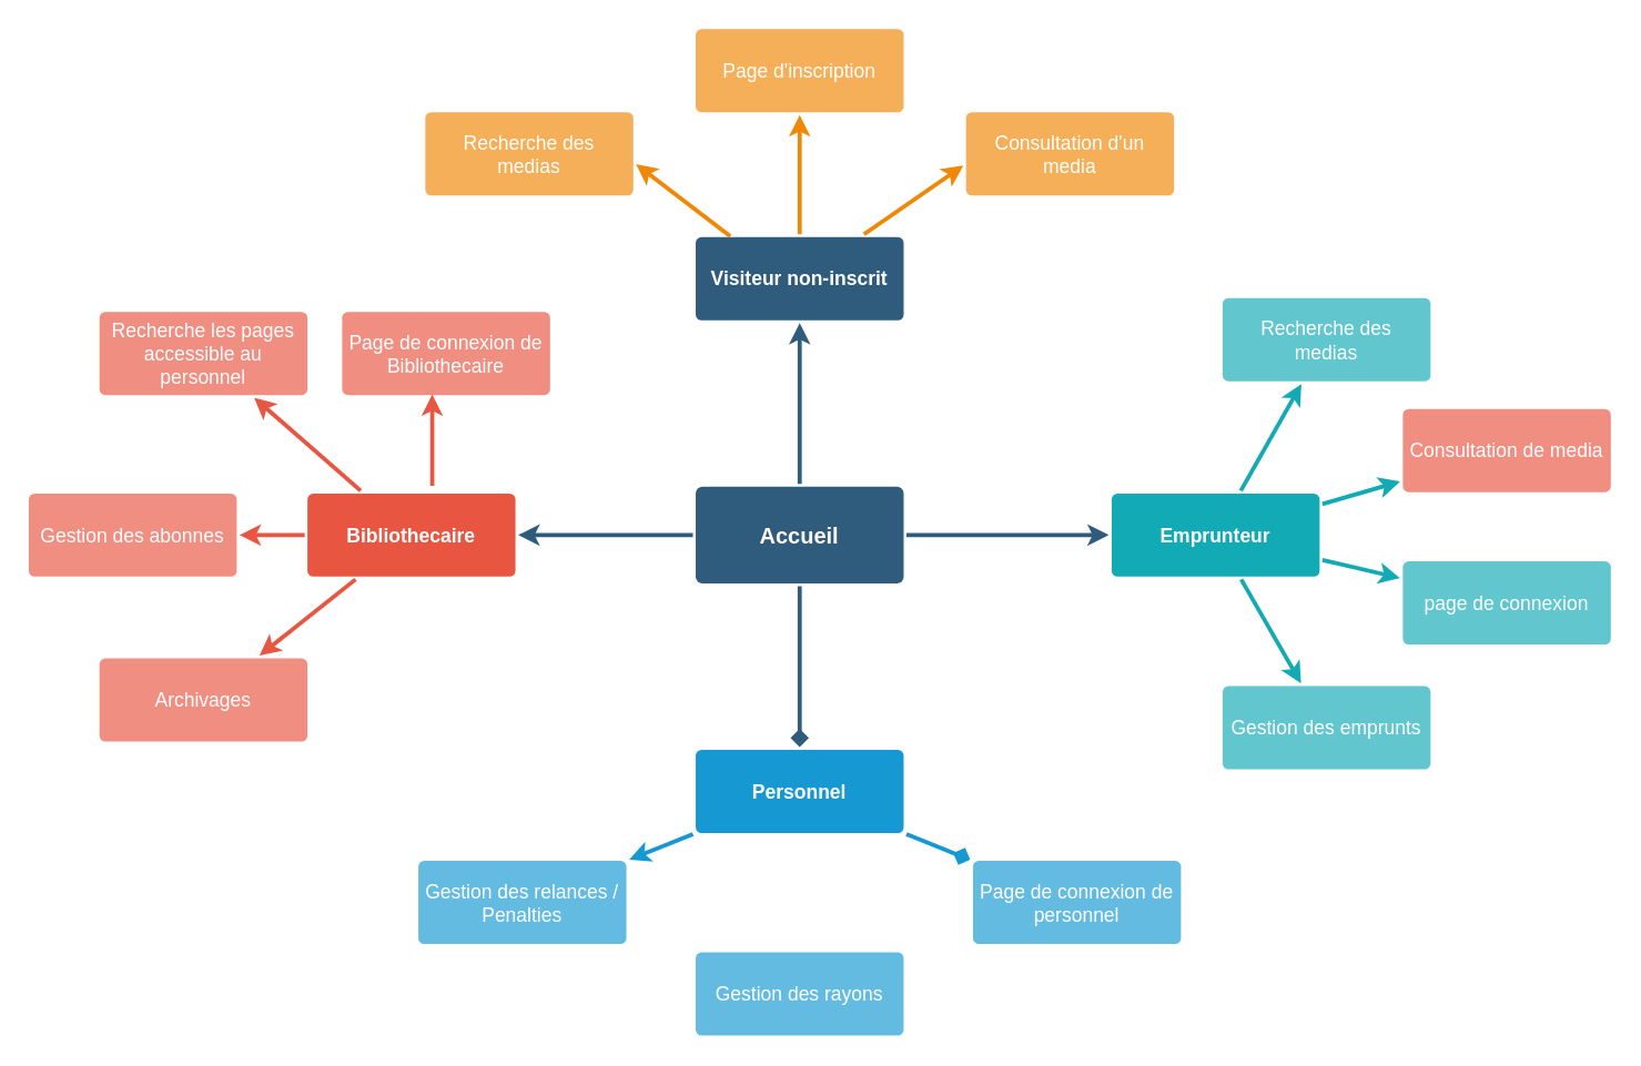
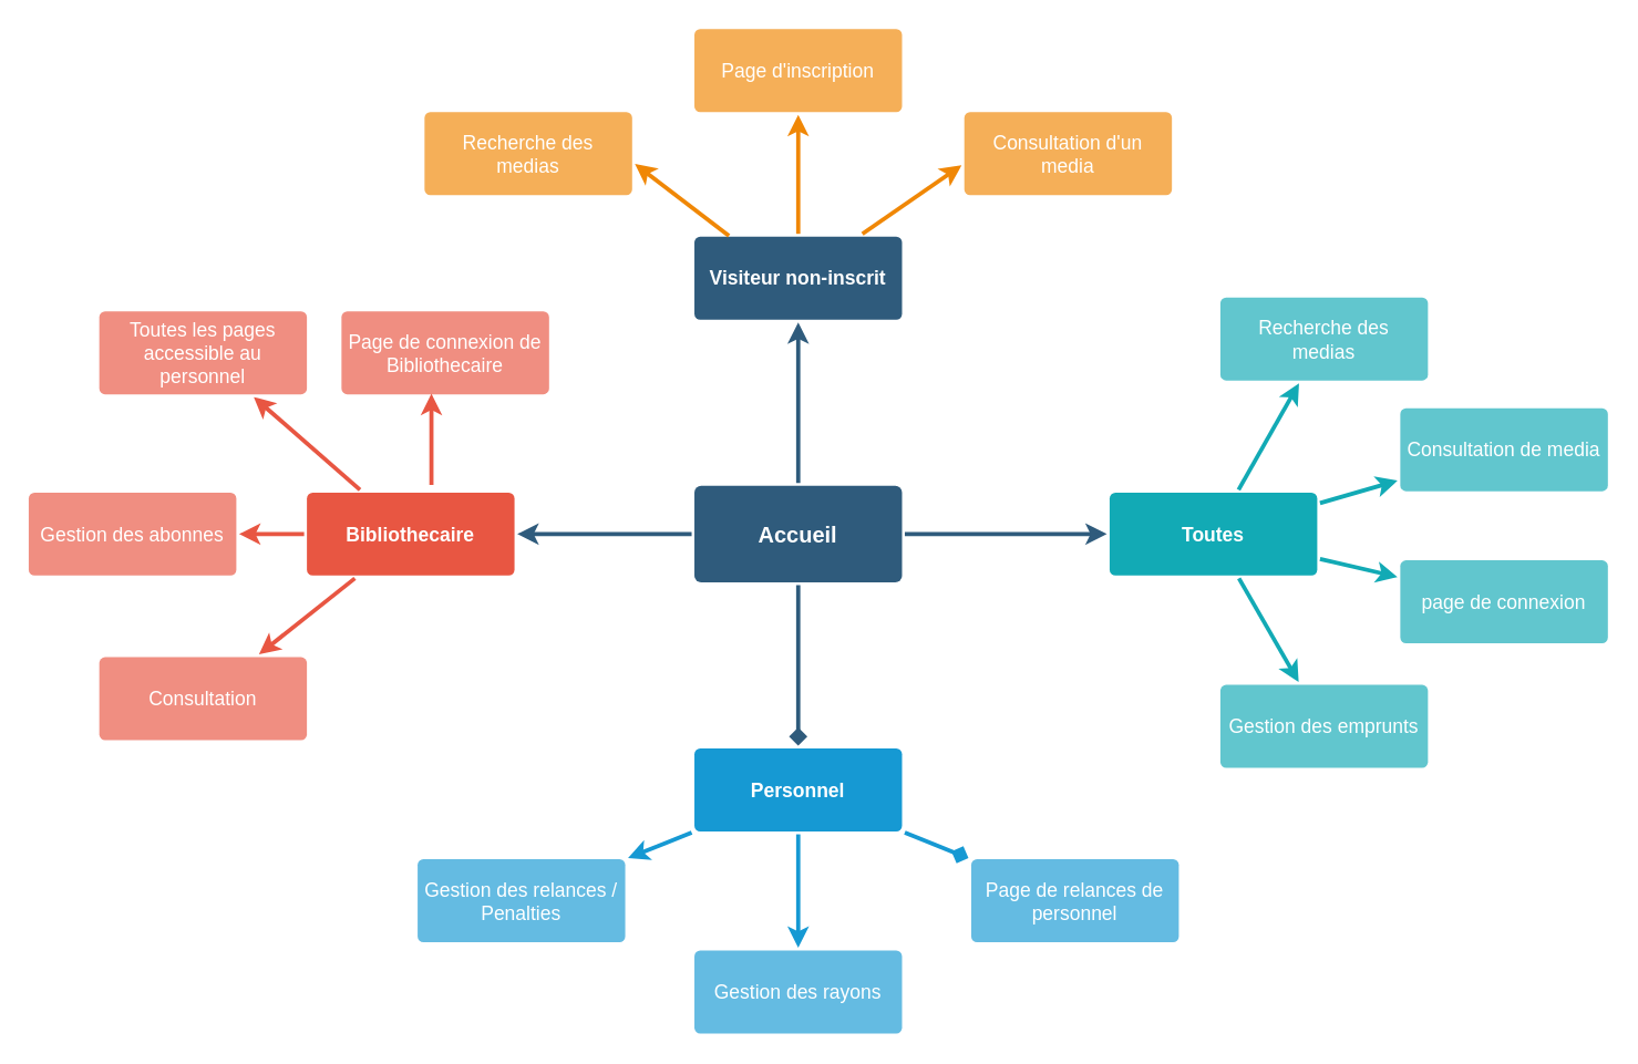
  <mxCell id="0" />
  <mxCell id="1" parent="0" />
  <mxCell id="2" value="" style="edgeStyle=none;rounded=0;jumpStyle=none;html=1;shadow=0;labelBackgroundColor=none;startArrow=none;startFill=0;endArrow=classic;endFill=1;jettySize=auto;orthogonalLoop=1;strokeColor=#2F5B7C;strokeWidth=3;fontFamily=Helvetica;fontSize=16;fontColor=#23445D;spacing=5;" parent="1" source="6" target="21" edge="1"><mxGeometry relative="1" as="geometry" /></mxCell>
  <mxCell id="3" value="" style="edgeStyle=none;rounded=0;jumpStyle=none;html=1;shadow=0;labelBackgroundColor=none;startArrow=none;startFill=0;endArrow=classic;endFill=1;jettySize=auto;orthogonalLoop=1;strokeColor=#2F5B7C;strokeWidth=3;fontFamily=Helvetica;fontSize=16;fontColor=#23445D;spacing=5;" parent="1" source="6" target="24" edge="1"><mxGeometry relative="1" as="geometry" /></mxCell>
  <mxCell id="4" value="" style="edgeStyle=none;rounded=0;jumpStyle=none;html=1;shadow=0;labelBackgroundColor=none;startArrow=none;startFill=0;endArrow=diamond;endFill=1;jettySize=auto;orthogonalLoop=1;strokeColor=#2F5B7C;strokeWidth=3;fontFamily=Helvetica;fontSize=16;fontColor=#23445D;spacing=5;" parent="1" source="6" target="17" edge="1"><mxGeometry relative="1" as="geometry" /></mxCell>
  <mxCell id="5" value="" style="edgeStyle=none;rounded=0;jumpStyle=none;html=1;shadow=0;labelBackgroundColor=none;startArrow=none;startFill=0;endArrow=classic;endFill=1;jettySize=auto;orthogonalLoop=1;strokeColor=#2F5B7C;strokeWidth=3;fontFamily=Helvetica;fontSize=16;fontColor=#23445D;spacing=5;" parent="1" source="6" target="10" edge="1"><mxGeometry relative="1" as="geometry" /></mxCell>
  <mxCell id="6" value="Accueil" style="rounded=1;whiteSpace=wrap;html=1;shadow=0;labelBackgroundColor=none;strokeColor=none;strokeWidth=3;fillColor=#2F5B7C;fontFamily=Helvetica;fontSize=16;fontColor=#FFFFFF;align=center;fontStyle=1;spacing=5;arcSize=7;perimeterSpacing=2;" parent="1" vertex="1"><mxGeometry x="501" y="350.5" width="150" height="70" as="geometry" /></mxCell>
  <mxCell id="7" value="" style="edgeStyle=none;rounded=1;jumpStyle=none;html=1;shadow=0;labelBackgroundColor=none;startArrow=none;startFill=0;jettySize=auto;orthogonalLoop=1;strokeColor=#E85642;strokeWidth=3;fontFamily=Helvetica;fontSize=14;fontColor=#FFFFFF;spacing=5;fontStyle=1;fillColor=#b0e3e6;" parent="1" source="10" target="13" edge="1"><mxGeometry relative="1" as="geometry" /></mxCell>
  <mxCell id="8" value="" style="edgeStyle=none;rounded=1;jumpStyle=none;html=1;shadow=0;labelBackgroundColor=none;startArrow=none;startFill=0;jettySize=auto;orthogonalLoop=1;strokeColor=#E85642;strokeWidth=3;fontFamily=Helvetica;fontSize=14;fontColor=#FFFFFF;spacing=5;fontStyle=1;fillColor=#b0e3e6;" parent="1" source="10" target="12" edge="1"><mxGeometry relative="1" as="geometry" /></mxCell>
  <mxCell id="9" value="" style="edgeStyle=none;rounded=1;jumpStyle=none;html=1;shadow=0;labelBackgroundColor=none;startArrow=none;startFill=0;jettySize=auto;orthogonalLoop=1;strokeColor=#E85642;strokeWidth=3;fontFamily=Helvetica;fontSize=14;fontColor=#FFFFFF;spacing=5;fontStyle=1;fillColor=#b0e3e6;" parent="1" source="10" target="11" edge="1"><mxGeometry relative="1" as="geometry" /></mxCell>
  <mxCell id="10" value="Bibliothecaire" style="rounded=1;whiteSpace=wrap;html=1;shadow=0;labelBackgroundColor=none;strokeColor=none;strokeWidth=3;fillColor=#e85642;fontFamily=Helvetica;fontSize=14;fontColor=#FFFFFF;align=center;spacing=5;fontStyle=1;arcSize=7;perimeterSpacing=2;" parent="1" vertex="1"><mxGeometry x="221" y="355.5" width="150" height="60" as="geometry" /></mxCell>
- <mxCell id="11" value="Archivages" style="rounded=1;whiteSpace=wrap;html=1;shadow=0;labelBackgroundColor=none;strokeColor=none;strokeWidth=3;fillColor=#f08e81;fontFamily=Helvetica;fontSize=14;fontColor=#FFFFFF;align=center;spacing=5;fontStyle=0;arcSize=7;perimeterSpacing=2;" parent="1" vertex="1"><mxGeometry x="71" y="474.5" width="150" height="60" as="geometry" /></mxCell>
+ <mxCell id="11" value="Consultation" style="rounded=1;whiteSpace=wrap;html=1;shadow=0;labelBackgroundColor=none;strokeColor=none;strokeWidth=3;fillColor=#f08e81;fontFamily=Helvetica;fontSize=14;fontColor=#FFFFFF;align=center;spacing=5;fontStyle=0;arcSize=7;perimeterSpacing=2;" parent="1" vertex="1"><mxGeometry x="71" y="474.5" width="150" height="60" as="geometry" /></mxCell>
  <mxCell id="12" value="Gestion des abonnes" style="rounded=1;whiteSpace=wrap;html=1;shadow=0;labelBackgroundColor=none;strokeColor=none;strokeWidth=3;fillColor=#f08e81;fontFamily=Helvetica;fontSize=14;fontColor=#FFFFFF;align=center;spacing=5;fontStyle=0;arcSize=7;perimeterSpacing=2;" parent="1" vertex="1"><mxGeometry x="20" y="355.5" width="150" height="60" as="geometry" /></mxCell>
- <mxCell id="13" value="Recherche les pages accessible au personnel" style="rounded=1;whiteSpace=wrap;html=1;shadow=0;labelBackgroundColor=none;strokeColor=none;strokeWidth=3;fillColor=#f08e81;fontFamily=Helvetica;fontSize=14;fontColor=#FFFFFF;align=center;spacing=5;fontStyle=0;arcSize=7;perimeterSpacing=2;" parent="1" vertex="1"><mxGeometry x="71" y="224.5" width="150" height="60" as="geometry" /></mxCell>
+ <mxCell id="13" value="Toutes les pages accessible au personnel" style="rounded=1;whiteSpace=wrap;html=1;shadow=0;labelBackgroundColor=none;strokeColor=none;strokeWidth=3;fillColor=#f08e81;fontFamily=Helvetica;fontSize=14;fontColor=#FFFFFF;align=center;spacing=5;fontStyle=0;arcSize=7;perimeterSpacing=2;" parent="1" vertex="1"><mxGeometry x="71" y="224.5" width="150" height="60" as="geometry" /></mxCell>
  <mxCell id="14" value="" style="edgeStyle=none;rounded=0;jumpStyle=none;html=1;shadow=0;labelBackgroundColor=none;startArrow=none;startFill=0;endArrow=classic;endFill=1;jettySize=auto;orthogonalLoop=1;strokeColor=#1699D3;strokeWidth=3;fontFamily=Helvetica;fontSize=14;fontColor=#FFFFFF;spacing=5;" parent="1" source="17" target="20" edge="1"><mxGeometry relative="1" as="geometry" /></mxCell>
+ <mxCell id="15" value="" style="edgeStyle=none;rounded=0;jumpStyle=none;html=1;shadow=0;labelBackgroundColor=none;startArrow=none;startFill=0;endArrow=classic;endFill=1;jettySize=auto;orthogonalLoop=1;strokeColor=#1699D3;strokeWidth=3;fontFamily=Helvetica;fontSize=14;fontColor=#FFFFFF;spacing=5;" parent="1" source="17" target="19" edge="1"><mxGeometry relative="1" as="geometry" /></mxCell>
  <mxCell id="16" value="" style="edgeStyle=none;rounded=0;jumpStyle=none;html=1;shadow=0;labelBackgroundColor=none;startArrow=none;startFill=0;endArrow=diamond;endFill=1;jettySize=auto;orthogonalLoop=1;strokeColor=#1699D3;strokeWidth=3;fontFamily=Helvetica;fontSize=14;fontColor=#FFFFFF;spacing=5;" parent="1" source="17" target="18" edge="1"><mxGeometry relative="1" as="geometry" /></mxCell>
  <mxCell id="17" value="Personnel" style="rounded=1;whiteSpace=wrap;html=1;shadow=0;labelBackgroundColor=none;strokeColor=none;strokeWidth=3;fillColor=#1699d3;fontFamily=Helvetica;fontSize=14;fontColor=#FFFFFF;align=center;spacing=5;fontStyle=1;arcSize=7;perimeterSpacing=2;" parent="1" vertex="1"><mxGeometry x="501" y="540.5" width="150" height="60" as="geometry" /></mxCell>
- <mxCell id="18" value="Page de connexion de personnel" style="rounded=1;whiteSpace=wrap;html=1;shadow=0;labelBackgroundColor=none;strokeColor=none;strokeWidth=3;fillColor=#64bbe2;fontFamily=Helvetica;fontSize=14;fontColor=#FFFFFF;align=center;spacing=5;arcSize=7;perimeterSpacing=2;" parent="1" vertex="1"><mxGeometry x="701" y="620.5" width="150" height="60" as="geometry" /></mxCell>
+ <mxCell id="18" value="Page de relances de personnel" style="rounded=1;whiteSpace=wrap;html=1;shadow=0;labelBackgroundColor=none;strokeColor=none;strokeWidth=3;fillColor=#64bbe2;fontFamily=Helvetica;fontSize=14;fontColor=#FFFFFF;align=center;spacing=5;arcSize=7;perimeterSpacing=2;" parent="1" vertex="1"><mxGeometry x="701" y="620.5" width="150" height="60" as="geometry" /></mxCell>
  <mxCell id="19" value="Gestion des rayons" style="rounded=1;whiteSpace=wrap;html=1;shadow=0;labelBackgroundColor=none;strokeColor=none;strokeWidth=3;fillColor=#64bbe2;fontFamily=Helvetica;fontSize=14;fontColor=#FFFFFF;align=center;spacing=5;arcSize=7;perimeterSpacing=2;" parent="1" vertex="1"><mxGeometry x="501" y="686.5" width="150" height="60" as="geometry" /></mxCell>
  <mxCell id="20" value="Gestion des relances / Penalties" style="rounded=1;whiteSpace=wrap;html=1;shadow=0;labelBackgroundColor=none;strokeColor=none;strokeWidth=3;fillColor=#64bbe2;fontFamily=Helvetica;fontSize=14;fontColor=#FFFFFF;align=center;spacing=5;arcSize=7;perimeterSpacing=2;" parent="1" vertex="1"><mxGeometry x="301" y="620.5" width="150" height="60" as="geometry" /></mxCell>
  <mxCell id="21" value="Visiteur non-inscrit" style="rounded=1;whiteSpace=wrap;html=1;shadow=0;labelBackgroundColor=none;strokeColor=none;strokeWidth=3;fillColor=#2f5b7c;fontFamily=Helvetica;fontSize=14;fontColor=#FFFFFF;align=center;spacing=5;fontStyle=1;arcSize=7;perimeterSpacing=2;" parent="1" vertex="1"><mxGeometry x="501" y="170.5" width="150" height="60" as="geometry" /></mxCell>
  <mxCell id="22" value="Page d'inscription" style="rounded=1;whiteSpace=wrap;html=1;shadow=0;labelBackgroundColor=none;strokeColor=none;strokeWidth=3;fillColor=#f5af58;fontFamily=Helvetica;fontSize=14;fontColor=#FFFFFF;align=center;spacing=5;arcSize=7;perimeterSpacing=2;" parent="1" vertex="1"><mxGeometry x="501" y="20.5" width="150" height="60" as="geometry" /></mxCell>
  <mxCell id="23" value="" style="edgeStyle=none;rounded=0;jumpStyle=none;html=1;shadow=0;labelBackgroundColor=none;startArrow=none;startFill=0;endArrow=classic;endFill=1;jettySize=auto;orthogonalLoop=1;strokeColor=#F08705;strokeWidth=3;fontFamily=Helvetica;fontSize=14;fontColor=#FFFFFF;spacing=5;" parent="1" source="21" target="22" edge="1"><mxGeometry relative="1" as="geometry" /></mxCell>
- <mxCell id="24" value="Emprunteur" style="rounded=1;whiteSpace=wrap;html=1;shadow=0;labelBackgroundColor=none;strokeColor=none;strokeWidth=3;fillColor=#12aab5;fontFamily=Helvetica;fontSize=14;fontColor=#FFFFFF;align=center;spacing=5;fontStyle=1;arcSize=7;perimeterSpacing=2;" parent="1" vertex="1"><mxGeometry x="801" y="355.5" width="150" height="60" as="geometry" /></mxCell>
+ <mxCell id="24" value="Toutes" style="rounded=1;whiteSpace=wrap;html=1;shadow=0;labelBackgroundColor=none;strokeColor=none;strokeWidth=3;fillColor=#12aab5;fontFamily=Helvetica;fontSize=14;fontColor=#FFFFFF;align=center;spacing=5;fontStyle=1;arcSize=7;perimeterSpacing=2;" parent="1" vertex="1"><mxGeometry x="801" y="355.5" width="150" height="60" as="geometry" /></mxCell>
  <mxCell id="25" value="Gestion des emprunts" style="rounded=1;whiteSpace=wrap;html=1;shadow=0;labelBackgroundColor=none;strokeColor=none;strokeWidth=3;fillColor=#61c6ce;fontFamily=Helvetica;fontSize=14;fontColor=#FFFFFF;align=center;spacing=5;fontStyle=0;arcSize=7;perimeterSpacing=2;" parent="1" vertex="1"><mxGeometry x="881" y="494.5" width="150" height="60" as="geometry" /></mxCell>
  <mxCell id="26" value="" style="edgeStyle=none;rounded=1;jumpStyle=none;html=1;shadow=0;labelBackgroundColor=none;startArrow=none;startFill=0;jettySize=auto;orthogonalLoop=1;strokeColor=#12AAB5;strokeWidth=3;fontFamily=Helvetica;fontSize=14;fontColor=#FFFFFF;spacing=5;fontStyle=1;fillColor=#b0e3e6;" parent="1" source="24" target="25" edge="1"><mxGeometry relative="1" as="geometry" /></mxCell>
  <mxCell id="27" value="page de connexion" style="rounded=1;whiteSpace=wrap;html=1;shadow=0;labelBackgroundColor=none;strokeColor=none;strokeWidth=3;fillColor=#61c6ce;fontFamily=Helvetica;fontSize=14;fontColor=#FFFFFF;align=center;spacing=5;fontStyle=0;arcSize=7;perimeterSpacing=2;" parent="1" vertex="1"><mxGeometry x="1011" y="404.5" width="150" height="60" as="geometry" /></mxCell>
  <mxCell id="28" value="" style="edgeStyle=none;rounded=1;jumpStyle=none;html=1;shadow=0;labelBackgroundColor=none;startArrow=none;startFill=0;jettySize=auto;orthogonalLoop=1;strokeColor=#12AAB5;strokeWidth=3;fontFamily=Helvetica;fontSize=14;fontColor=#FFFFFF;spacing=5;fontStyle=1;fillColor=#b0e3e6;" parent="1" source="24" target="27" edge="1"><mxGeometry relative="1" as="geometry" /></mxCell>
- <mxCell id="29" value="Consultation de media" style="rounded=1;whiteSpace=wrap;html=1;shadow=0;labelBackgroundColor=none;strokeColor=none;strokeWidth=3;fillColor=#f08e81;fontFamily=Helvetica;fontSize=14;fontColor=#FFFFFF;align=center;spacing=5;fontStyle=0;arcSize=7;perimeterSpacing=2;" parent="1" vertex="1"><mxGeometry x="1011" y="294.5" width="150" height="60" as="geometry" /></mxCell>
+ <mxCell id="29" value="Consultation de media" style="rounded=1;whiteSpace=wrap;html=1;shadow=0;labelBackgroundColor=none;strokeColor=none;strokeWidth=3;fillColor=#61c6ce;fontFamily=Helvetica;fontSize=14;fontColor=#FFFFFF;align=center;spacing=5;fontStyle=0;arcSize=7;perimeterSpacing=2;" parent="1" vertex="1"><mxGeometry x="1011" y="294.5" width="150" height="60" as="geometry" /></mxCell>
  <mxCell id="30" value="" style="edgeStyle=none;rounded=1;jumpStyle=none;html=1;shadow=0;labelBackgroundColor=none;startArrow=none;startFill=0;jettySize=auto;orthogonalLoop=1;strokeColor=#12AAB5;strokeWidth=3;fontFamily=Helvetica;fontSize=14;fontColor=#FFFFFF;spacing=5;fontStyle=1;fillColor=#b0e3e6;" parent="1" source="24" target="29" edge="1"><mxGeometry relative="1" as="geometry" /></mxCell>
  <mxCell id="31" value="Recherche des medias" style="rounded=1;whiteSpace=wrap;html=1;shadow=0;labelBackgroundColor=none;strokeColor=none;strokeWidth=3;fillColor=#61c6ce;fontFamily=Helvetica;fontSize=14;fontColor=#FFFFFF;align=center;spacing=5;fontStyle=0;arcSize=7;perimeterSpacing=2;" parent="1" vertex="1"><mxGeometry x="881" y="214.5" width="150" height="60" as="geometry" /></mxCell>
  <mxCell id="32" value="" style="edgeStyle=none;rounded=1;jumpStyle=none;html=1;shadow=0;labelBackgroundColor=none;startArrow=none;startFill=0;jettySize=auto;orthogonalLoop=1;strokeColor=#12AAB5;strokeWidth=3;fontFamily=Helvetica;fontSize=14;fontColor=#FFFFFF;spacing=5;fontStyle=1;fillColor=#b0e3e6;" parent="1" source="24" target="31" edge="1"><mxGeometry relative="1" as="geometry" /></mxCell>
  <mxCell id="33" value="Page de connexion de Bibliothecaire" style="rounded=1;whiteSpace=wrap;html=1;shadow=0;labelBackgroundColor=none;strokeColor=none;strokeWidth=3;fillColor=#f08e81;fontFamily=Helvetica;fontSize=14;fontColor=#FFFFFF;align=center;spacing=5;fontStyle=0;arcSize=7;perimeterSpacing=2;" vertex="1" parent="1"><mxGeometry x="246" y="224.5" width="150" height="60" as="geometry" /></mxCell>
  <mxCell id="34" value="" style="edgeStyle=none;rounded=1;jumpStyle=none;html=1;shadow=0;labelBackgroundColor=none;startArrow=none;startFill=0;jettySize=auto;orthogonalLoop=1;strokeColor=#E85642;strokeWidth=3;fontFamily=Helvetica;fontSize=14;fontColor=#FFFFFF;spacing=5;fontStyle=1;fillColor=#b0e3e6;entryX=0.435;entryY=0.961;entryDx=0;entryDy=0;entryPerimeter=0;" edge="1" parent="1" target="33"><mxGeometry relative="1" as="geometry"><mxPoint x="311" y="350" as="sourcePoint" /><mxPoint x="306" y="349.5" as="targetPoint" /></mxGeometry></mxCell>
  <mxCell id="35" value="Consultation d'un media" style="rounded=1;whiteSpace=wrap;html=1;shadow=0;labelBackgroundColor=none;strokeColor=none;strokeWidth=3;fillColor=#f5af58;fontFamily=Helvetica;fontSize=14;fontColor=#FFFFFF;align=center;spacing=5;arcSize=7;perimeterSpacing=2;" vertex="1" parent="1"><mxGeometry x="696" y="80.5" width="150" height="60" as="geometry" /></mxCell>
  <mxCell id="36" value="Recherche des medias" style="rounded=1;whiteSpace=wrap;html=1;shadow=0;labelBackgroundColor=none;strokeColor=none;strokeWidth=3;fillColor=#f5af58;fontFamily=Helvetica;fontSize=14;fontColor=#FFFFFF;align=center;spacing=5;arcSize=7;perimeterSpacing=2;" vertex="1" parent="1"><mxGeometry x="306" y="80.5" width="150" height="60" as="geometry" /></mxCell>
  <mxCell id="37" value="" style="edgeStyle=none;rounded=0;jumpStyle=none;html=1;shadow=0;labelBackgroundColor=none;startArrow=none;startFill=0;endArrow=classic;endFill=1;jettySize=auto;orthogonalLoop=1;strokeColor=#F08705;strokeWidth=3;fontFamily=Helvetica;fontSize=14;fontColor=#FFFFFF;spacing=5;exitX=0.175;exitY=0.023;exitDx=0;exitDy=0;exitPerimeter=0;entryX=1;entryY=0.617;entryDx=0;entryDy=0;entryPerimeter=0;" edge="1" parent="1" source="21" target="36"><mxGeometry relative="1" as="geometry"><mxPoint x="466" y="196" as="sourcePoint" /><mxPoint x="466" y="110" as="targetPoint" /></mxGeometry></mxCell>
  <mxCell id="38" value="" style="edgeStyle=none;rounded=0;jumpStyle=none;html=1;shadow=0;labelBackgroundColor=none;startArrow=none;startFill=0;endArrow=classic;endFill=1;jettySize=auto;orthogonalLoop=1;strokeColor=#F08705;strokeWidth=3;fontFamily=Helvetica;fontSize=14;fontColor=#FFFFFF;spacing=5;entryX=0;entryY=0.633;entryDx=0;entryDy=0;entryPerimeter=0;" edge="1" parent="1" source="21" target="35"><mxGeometry relative="1" as="geometry"><mxPoint x="686" y="196" as="sourcePoint" /><mxPoint x="686" y="110" as="targetPoint" /></mxGeometry></mxCell>
